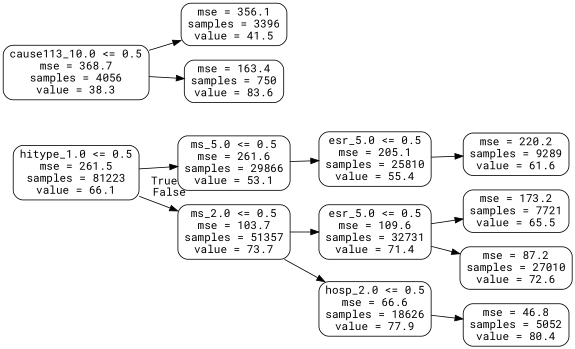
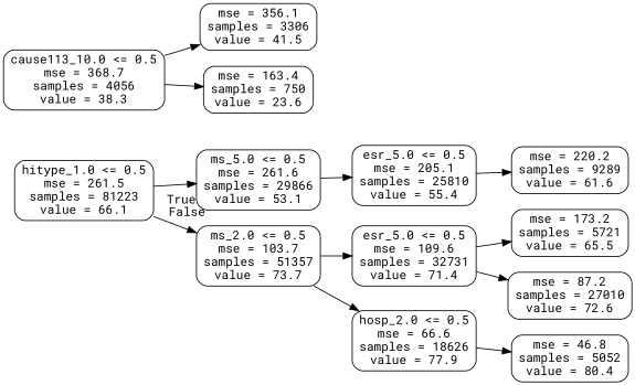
  digraph {
    fontname="Roboto Mono"
    rankdir=LR
    node [color=black fontname="Roboto Mono" shape=box style=rounded]
    edge [fontname="Roboto Mono"]
    n1 [label="hitype_1.0 <= 0.5\nmse = 261.5\nsamples = 81223\nvalue = 66.1"]
    n2 [label="ms_5.0 <= 0.5\nmse = 261.6\nsamples = 29866\nvalue = 53.1"]
    n3 [label="ms_2.0 <= 0.5\nmse = 103.7\nsamples = 51357\nvalue = 73.7"]
    n4 [label="esr_5.0 <= 0.5\nmse = 205.1\nsamples = 25810\nvalue = 55.4"]
    n5 [label="esr_5.0 <= 0.5\nmse = 109.6\nsamples = 32731\nvalue = 71.4"]
    n6 [label="hosp_2.0 <= 0.5\nmse = 66.6\nsamples = 18626\nvalue = 77.9"]
    n7 [label="mse = 220.2\nsamples = 9289\nvalue = 61.6"]
    n8 [label="cause113_10.0 <= 0.5\nmse = 368.7\nsamples = 4056\nvalue = 38.3"]
-   n9 [label="mse = 356.1\nsamples = 3396\nvalue = 41.5"]
-   n10 [label="mse = 163.4\nsamples = 750\nvalue = 83.6"]
-   n11 [label="mse = 173.2\nsamples = 7721\nvalue = 65.5"]
+   n9 [label="mse = 356.1\nsamples = 3306\nvalue = 41.5"]
+   n10 [label="mse = 163.4\nsamples = 750\nvalue = 23.6"]
+   n11 [label="mse = 173.2\nsamples = 5721\nvalue = 65.5"]
    n12 [label="mse = 87.2\nsamples = 27010\nvalue = 72.6"]
    n13 [label="mse = 46.8\nsamples = 5052\nvalue = 80.4"]
    n1 -> n2 [headlabel=True labelangle=45 labeldistance=2.5]
    n1 -> n3 [headlabel=False labelangle=-45 labeldistance=2.5]
    n2 -> n4
    n3 -> n5
    n3 -> n6
    n4 -> n7
    n5 -> n11
    n5 -> n12
    n6 -> n13
    n8 -> n9
    n8 -> n10
  }
